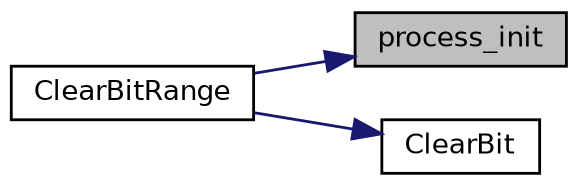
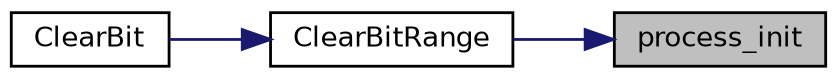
  digraph {
    rankdir=LR
    node [color=black fillcolor=white fontname=Helvetica fontsize=10 shape=record style=filled]
    edge [color=midnightblue fontname=Helvetica fontsize=10 labelfontname=Helvetica labelfontsize=10 style=solid]
    n1 [fillcolor=grey75 fontcolor=black height=0.2 label=process_init width=0.4]
    n2 [height=0.2 label=ClearBitRange width=0.4]
    n3 [height=0.2 label=ClearBit width=0.4]
    n2 -> n1
-   n2 -> n3
+   n3 -> n2
  }
